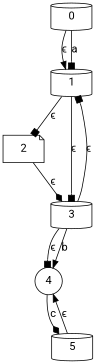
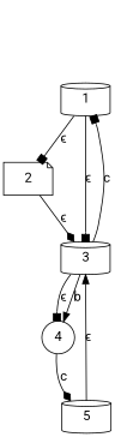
  digraph {
    fontname=Roboto
    node [fontname=Roboto shape=cylinder]
    edge [arrowhead=box fontname=Roboto]
-   0
    1
    2 [shape=note]
    3
    4 [shape=circle]
    5
-   0 -> 1 [arrowhead=normal label="ϵ"]
-   0 -> 1 [label=a]
    1 -> 2 [label="ϵ"]
    1 -> 3 [label="ϵ"]
    2 -> 3 [arrowhead=diamond label="ϵ"]
-   3 -> 1 [label="ϵ"]
+   3 -> 1 [label=c]
    3 -> 4 [label="ϵ"]
    3 -> 4 [arrowhead=normal label=b]
    4 -> 5 [arrowhead=diamond label=c]
-   5 -> 4 [arrowhead=normal label="ϵ"]
+   5 -> 3 [arrowhead=normal label="ϵ"]
  }
